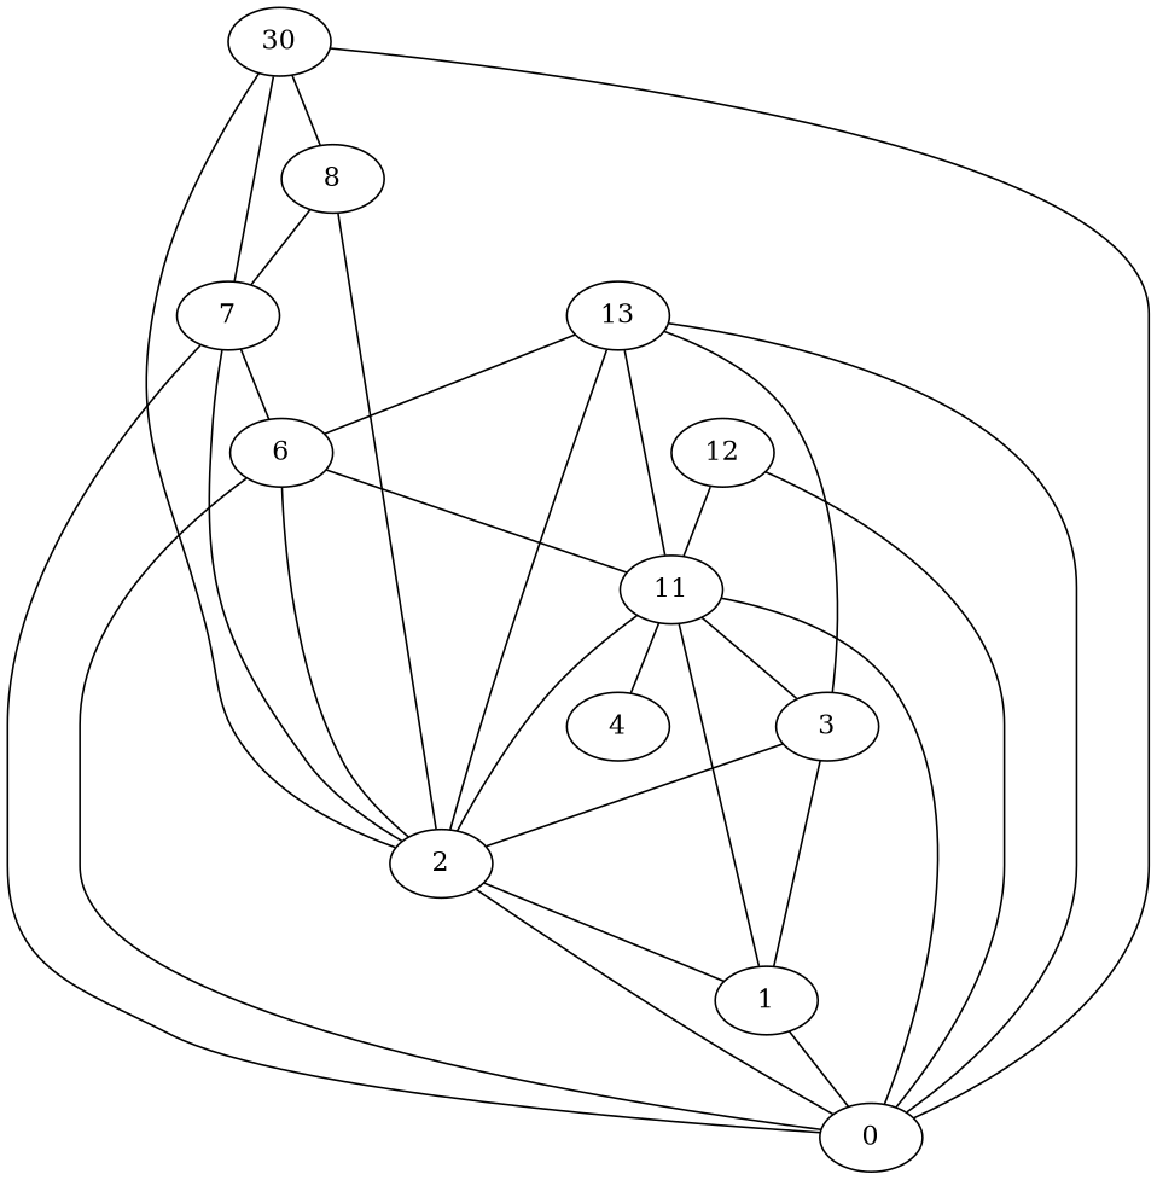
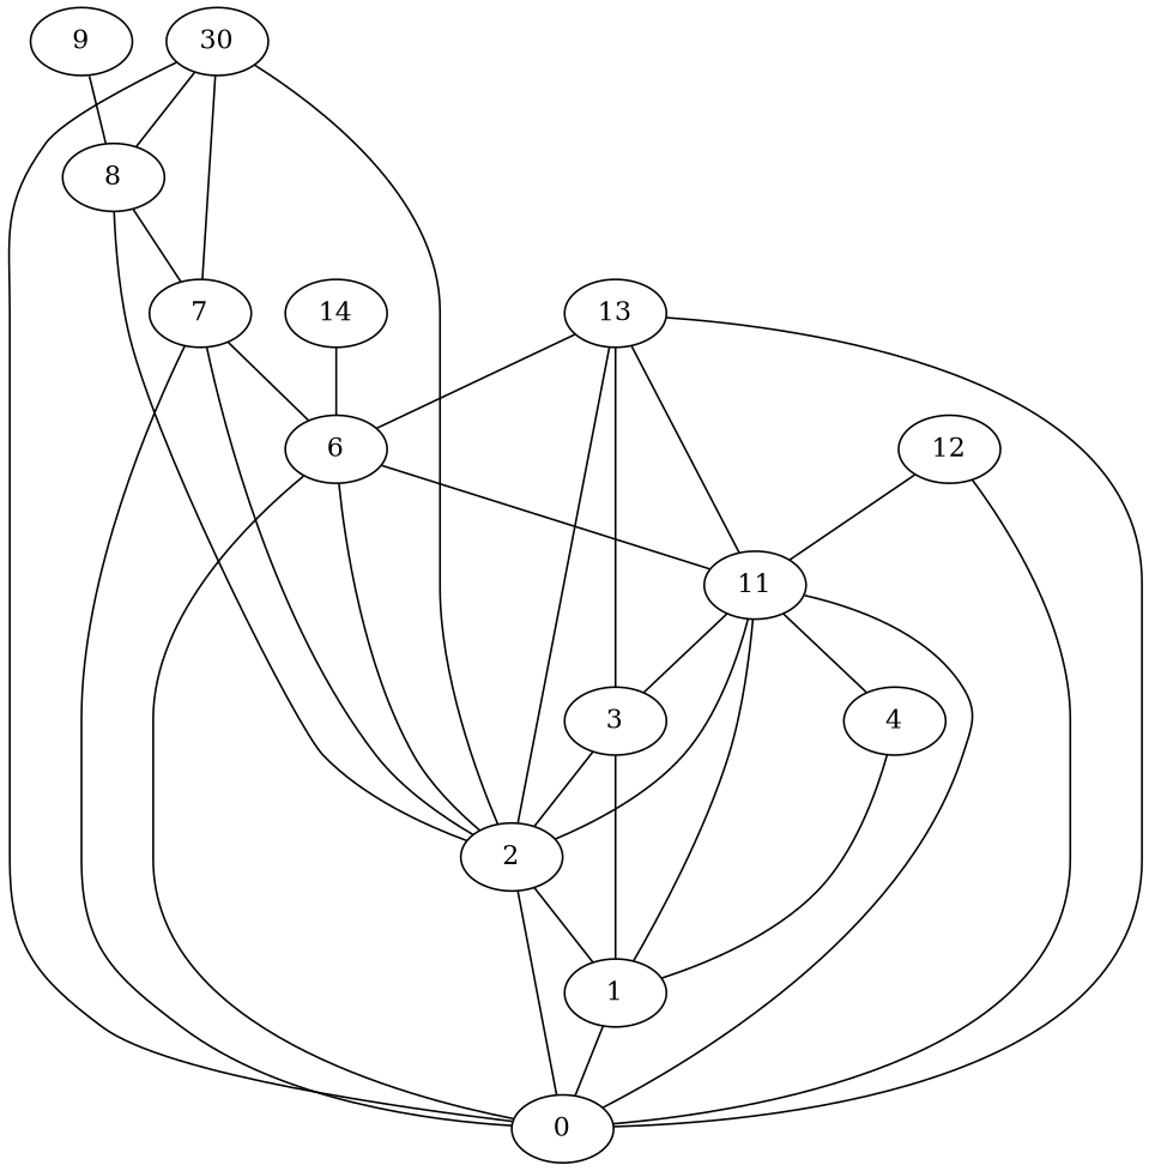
  digraph {
    rankdir=BT
    edge [arrowhead=both]
    0
    1
    2
    6
    7
    n6 [label=30]
    11
    12
    13
    3
    4
    8
+   14
+   9
    0 -> 1
    0 -> 2
    0 -> 6
    0 -> 7
    0 -> n6
    0 -> 11
    0 -> 12
    0 -> 13
    1 -> 2
    1 -> 11
    1 -> 3
+   1 -> 4
    2 -> 6
    2 -> 7
    2 -> n6
    2 -> 11
    2 -> 13
    2 -> 3
    2 -> 8
    6 -> 7
    6 -> 13
+   6 -> 14
    7 -> n6
    7 -> 8
    11 -> 6
    11 -> 12
    11 -> 13
    3 -> 11
    3 -> 13
    4 -> 11
    8 -> n6
+   8 -> 9
  }
